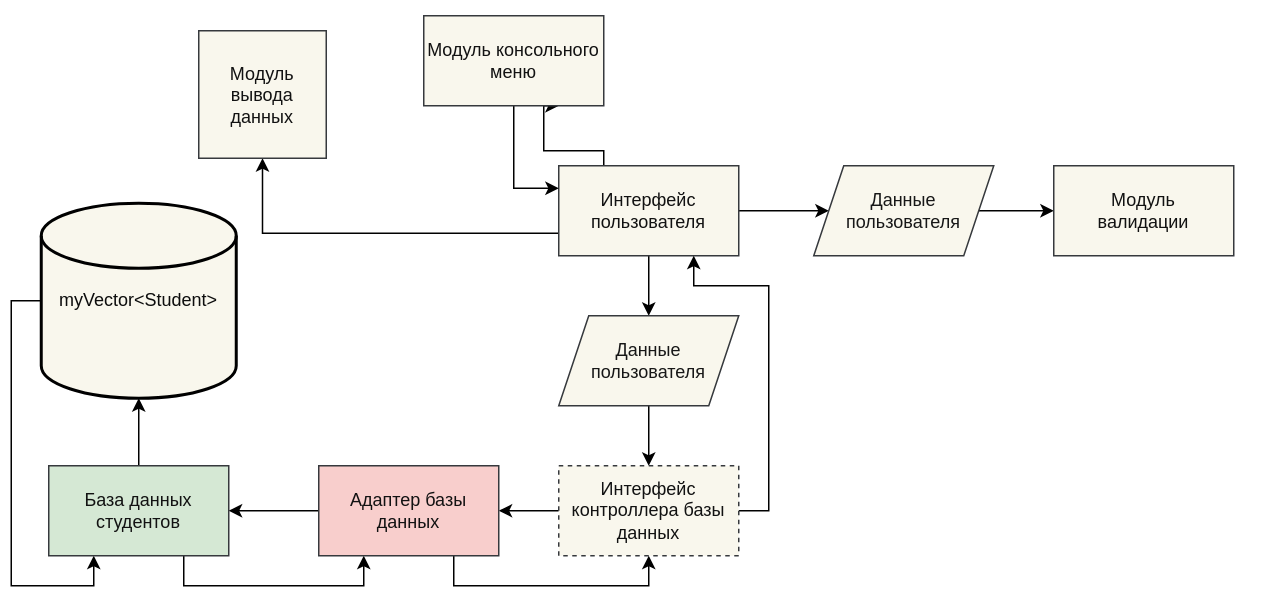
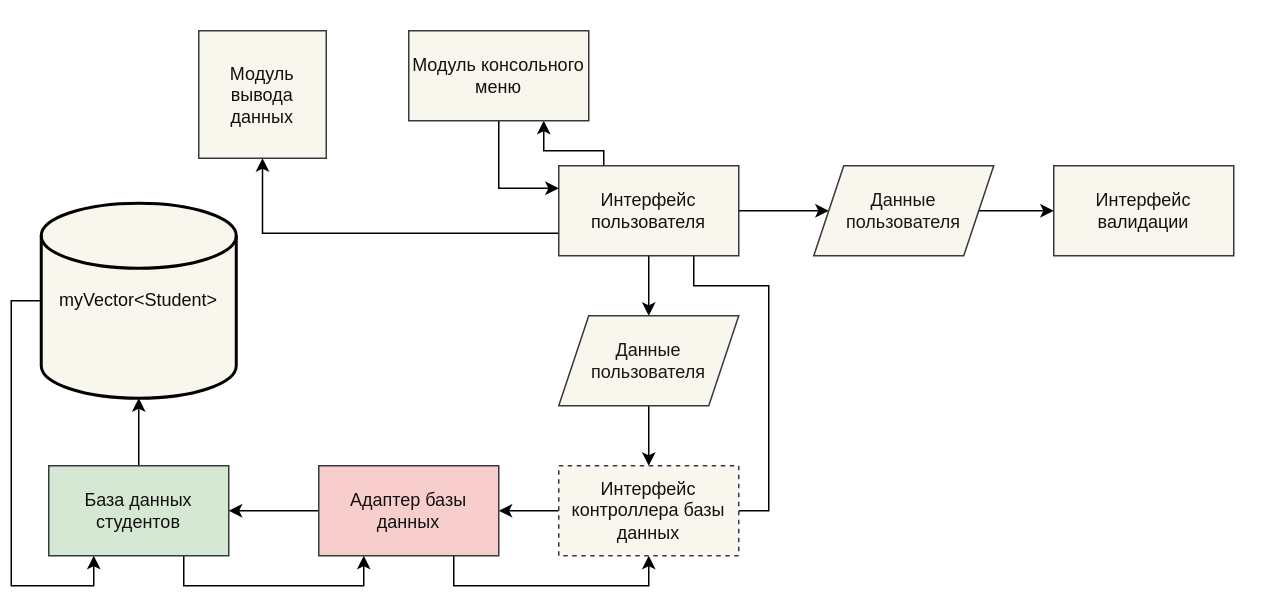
  <mxCell id="0" />
  <mxCell id="1" parent="0" />
  <mxCell id="2" style="edgeStyle=orthogonalEdgeStyle;rounded=0;orthogonalLoop=1;jettySize=auto;html=1;entryX=0;entryY=0.5;entryDx=0;entryDy=0;fontColor=#171717;" edge="1" parent="1" source="6" target="8"><mxGeometry relative="1" as="geometry" /></mxCell>
  <mxCell id="3" style="edgeStyle=orthogonalEdgeStyle;rounded=0;orthogonalLoop=1;jettySize=auto;html=1;entryX=0.5;entryY=0;entryDx=0;entryDy=0;fontColor=#121212;" edge="1" parent="1" source="6" target="11"><mxGeometry relative="1" as="geometry" /></mxCell>
  <mxCell id="4" style="edgeStyle=orthogonalEdgeStyle;rounded=0;orthogonalLoop=1;jettySize=auto;html=1;entryX=0.5;entryY=1;entryDx=0;entryDy=0;fontColor=#121212;exitX=0;exitY=0.75;exitDx=0;exitDy=0;" edge="1" parent="1" source="6" target="23"><mxGeometry relative="1" as="geometry" /></mxCell>
  <mxCell id="5" style="edgeStyle=orthogonalEdgeStyle;rounded=0;orthogonalLoop=1;jettySize=auto;html=1;exitX=0.25;exitY=0;exitDx=0;exitDy=0;entryX=0.75;entryY=1;entryDx=0;entryDy=0;fontColor=#121212;" edge="1" parent="1" source="6" target="25"><mxGeometry relative="1" as="geometry"><Array as="points"><mxPoint x="395" y="100" /><mxPoint x="355" y="100" /></Array></mxGeometry></mxCell>
  <mxCell id="6" value="&lt;font color=&quot;#121212&quot;&gt;Интерфейс &lt;br&gt;пользователя&lt;/font&gt;" style="rounded=0;whiteSpace=wrap;html=1;fillColor=#f9f7ed;strokeColor=#36393d;" vertex="1" parent="1"><mxGeometry x="365" y="110" width="120" height="60" as="geometry" /></mxCell>
  <mxCell id="7" style="edgeStyle=orthogonalEdgeStyle;rounded=0;orthogonalLoop=1;jettySize=auto;html=1;entryX=0;entryY=0.5;entryDx=0;entryDy=0;fontColor=#171717;" edge="1" parent="1" source="8" target="9"><mxGeometry relative="1" as="geometry" /></mxCell>
  <mxCell id="8" value="&lt;font color=&quot;#171717&quot;&gt;Данные&lt;br&gt;пользователя&lt;/font&gt;" style="shape=parallelogram;perimeter=parallelogramPerimeter;whiteSpace=wrap;html=1;fixedSize=1;fillColor=#f9f7ed;strokeColor=#36393d;" vertex="1" parent="1"><mxGeometry x="535" y="110" width="120" height="60" as="geometry" /></mxCell>
- <mxCell id="9" value="&lt;font color=&quot;#121212&quot;&gt;Модуль &lt;br&gt;валидации&lt;/font&gt;" style="rounded=0;whiteSpace=wrap;html=1;fillColor=#f9f7ed;strokeColor=#36393d;" vertex="1" parent="1"><mxGeometry x="695" y="110" width="120" height="60" as="geometry" /></mxCell>
+ <mxCell id="9" value="&lt;font color=&quot;#121212&quot;&gt;Интерфейс &lt;br&gt;валидации&lt;/font&gt;" style="rounded=0;whiteSpace=wrap;html=1;fillColor=#f9f7ed;strokeColor=#36393d;" vertex="1" parent="1"><mxGeometry x="695" y="110" width="120" height="60" as="geometry" /></mxCell>
  <mxCell id="10" style="edgeStyle=orthogonalEdgeStyle;rounded=0;orthogonalLoop=1;jettySize=auto;html=1;entryX=0.5;entryY=0;entryDx=0;entryDy=0;fontColor=#121212;" edge="1" parent="1" source="11" target="14"><mxGeometry relative="1" as="geometry" /></mxCell>
  <mxCell id="11" value="&lt;font color=&quot;#171717&quot;&gt;Данные&lt;br&gt;пользователя&lt;/font&gt;" style="shape=parallelogram;perimeter=parallelogramPerimeter;whiteSpace=wrap;html=1;fixedSize=1;fillColor=#f9f7ed;strokeColor=#36393d;" vertex="1" parent="1"><mxGeometry x="365" y="210" width="120" height="60" as="geometry" /></mxCell>
- <mxCell id="12" style="edgeStyle=orthogonalEdgeStyle;rounded=0;orthogonalLoop=1;jettySize=auto;html=1;entryX=0.75;entryY=1;entryDx=0;entryDy=0;fontColor=#121212;exitX=1;exitY=0.5;exitDx=0;exitDy=0;" edge="1" parent="1" source="14" target="6"><mxGeometry relative="1" as="geometry"><Array as="points"><mxPoint x="505" y="340" /><mxPoint x="505" y="190" /><mxPoint x="455" y="190" /></Array></mxGeometry></mxCell>
+ <mxCell id="12" style="edgeStyle=orthogonalEdgeStyle;rounded=0;orthogonalLoop=1;jettySize=auto;html=1;entryX=0.75;entryY=1;entryDx=0;entryDy=0;fontColor=#121212;exitX=1;exitY=0.5;exitDx=0;exitDy=0;endArrow=none;" edge="1" parent="1" source="14" target="6"><mxGeometry relative="1" as="geometry"><Array as="points"><mxPoint x="505" y="340" /><mxPoint x="505" y="190" /><mxPoint x="455" y="190" /></Array></mxGeometry></mxCell>
  <mxCell id="13" style="edgeStyle=orthogonalEdgeStyle;rounded=0;orthogonalLoop=1;jettySize=auto;html=1;entryX=1;entryY=0.5;entryDx=0;entryDy=0;fontColor=#121212;" edge="1" parent="1" source="14" target="22"><mxGeometry relative="1" as="geometry" /></mxCell>
  <mxCell id="14" value="&lt;font color=&quot;#121212&quot;&gt;Интерфейс&lt;br&gt;контроллера базы данных&lt;/font&gt;" style="rounded=0;whiteSpace=wrap;html=1;fillColor=#f9f7ed;strokeColor=#36393d;dashed=1;" vertex="1" parent="1"><mxGeometry x="365" y="310" width="120" height="60" as="geometry" /></mxCell>
  <mxCell id="15" style="edgeStyle=orthogonalEdgeStyle;rounded=0;orthogonalLoop=1;jettySize=auto;html=1;entryX=0.25;entryY=1;entryDx=0;entryDy=0;fontColor=#121212;exitX=0;exitY=0.5;exitDx=0;exitDy=0;exitPerimeter=0;" edge="1" parent="1" source="16" target="19"><mxGeometry relative="1" as="geometry" /></mxCell>
  <mxCell id="16" value="&lt;font color=&quot;#0d0d0d&quot;&gt;myVector&amp;lt;Student&amp;gt;&lt;/font&gt;" style="strokeWidth=2;html=1;shape=mxgraph.flowchart.database;whiteSpace=wrap;labelBackgroundColor=none;fillColor=#f9f7ed;strokeColor=#000000;labelBorderColor=none;" vertex="1" parent="1"><mxGeometry x="20" y="135" width="130" height="130" as="geometry" /></mxCell>
  <mxCell id="17" style="edgeStyle=orthogonalEdgeStyle;rounded=0;orthogonalLoop=1;jettySize=auto;html=1;entryX=0.5;entryY=1;entryDx=0;entryDy=0;entryPerimeter=0;fontColor=#121212;" edge="1" parent="1" source="19" target="16"><mxGeometry relative="1" as="geometry" /></mxCell>
  <mxCell id="18" style="edgeStyle=orthogonalEdgeStyle;rounded=0;orthogonalLoop=1;jettySize=auto;html=1;entryX=0.25;entryY=1;entryDx=0;entryDy=0;fontColor=#121212;exitX=0.75;exitY=1;exitDx=0;exitDy=0;" edge="1" parent="1" source="19" target="22"><mxGeometry relative="1" as="geometry" /></mxCell>
  <mxCell id="19" value="&lt;font color=&quot;#121212&quot;&gt;База данных студентов&lt;/font&gt;" style="rounded=0;whiteSpace=wrap;html=1;fillColor=#d5e8d4;strokeColor=#36393d;" vertex="1" parent="1"><mxGeometry x="25" y="310" width="120" height="60" as="geometry" /></mxCell>
  <mxCell id="20" style="edgeStyle=orthogonalEdgeStyle;rounded=0;orthogonalLoop=1;jettySize=auto;html=1;entryX=1;entryY=0.5;entryDx=0;entryDy=0;fontColor=#121212;" edge="1" parent="1" source="22" target="19"><mxGeometry relative="1" as="geometry" /></mxCell>
  <mxCell id="21" style="edgeStyle=orthogonalEdgeStyle;rounded=0;orthogonalLoop=1;jettySize=auto;html=1;entryX=0.5;entryY=1;entryDx=0;entryDy=0;fontColor=#121212;exitX=0.75;exitY=1;exitDx=0;exitDy=0;" edge="1" parent="1" source="22" target="14"><mxGeometry relative="1" as="geometry" /></mxCell>
  <mxCell id="22" value="&lt;font color=&quot;#121212&quot;&gt;Адаптер базы данных&lt;/font&gt;" style="rounded=0;whiteSpace=wrap;html=1;fillColor=#f8cecc;strokeColor=#36393d;" vertex="1" parent="1"><mxGeometry x="205" y="310" width="120" height="60" as="geometry" /></mxCell>
  <mxCell id="23" value="&lt;font color=&quot;#121212&quot;&gt;Модуль вывода данных&lt;/font&gt;" style="rounded=0;whiteSpace=wrap;html=1;fillColor=#f9f7ed;strokeColor=#36393d;" vertex="1" parent="1"><mxGeometry x="125" y="20" width="85" height="85" as="geometry" /></mxCell>
  <mxCell id="24" style="edgeStyle=orthogonalEdgeStyle;rounded=0;orthogonalLoop=1;jettySize=auto;html=1;entryX=0;entryY=0.25;entryDx=0;entryDy=0;fontColor=#121212;" edge="1" parent="1" source="25" target="6"><mxGeometry relative="1" as="geometry" /></mxCell>
- <mxCell id="25" value="&lt;font color=&quot;#121212&quot;&gt;Модуль консольного меню&lt;/font&gt;" style="rounded=0;whiteSpace=wrap;html=1;fillColor=#f9f7ed;strokeColor=#36393d;" vertex="1" parent="1"><mxGeometry x="275" y="10" width="120" height="60" as="geometry" /></mxCell>
+ <mxCell id="25" value="&lt;font color=&quot;#121212&quot;&gt;Модуль консольного меню&lt;/font&gt;" style="rounded=0;whiteSpace=wrap;html=1;fillColor=#f9f7ed;strokeColor=#36393d;" vertex="1" parent="1"><mxGeometry x="265" y="20" width="120" height="60" as="geometry" /></mxCell>
